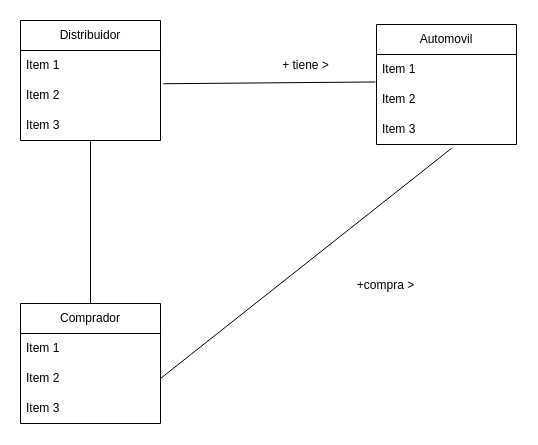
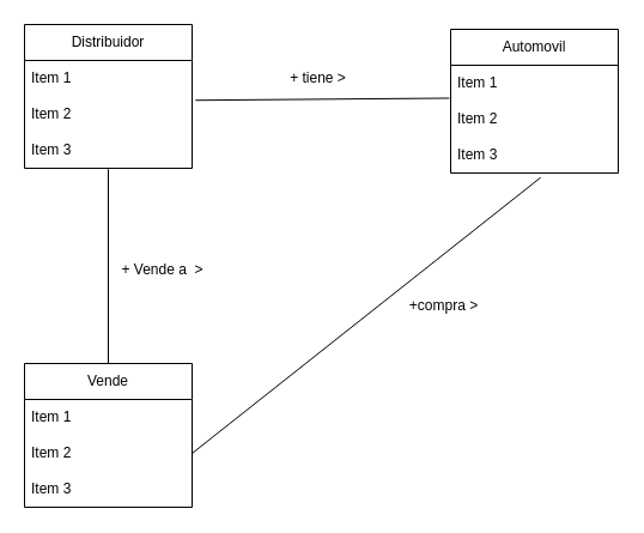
  <mxCell id="0" />
  <mxCell id="1" parent="0" />
  <mxCell id="2" value="Distribuidor" style="swimlane;fontStyle=0;childLayout=stackLayout;horizontal=1;startSize=30;horizontalStack=0;resizeParent=1;resizeParentMax=0;resizeLast=0;collapsible=1;marginBottom=0;whiteSpace=wrap;html=1;" parent="1" vertex="1"><mxGeometry x="20" y="20" width="140" height="120" as="geometry" /></mxCell>
  <mxCell id="3" value="Item 1" style="text;strokeColor=none;fillColor=none;align=left;verticalAlign=middle;spacingLeft=4;spacingRight=4;overflow=hidden;points=[[0,0.5],[1,0.5]];portConstraint=eastwest;rotatable=0;whiteSpace=wrap;html=1;" parent="2" vertex="1"><mxGeometry y="30" width="140" height="30" as="geometry" /></mxCell>
  <mxCell id="4" value="Item 2" style="text;strokeColor=none;fillColor=none;align=left;verticalAlign=middle;spacingLeft=4;spacingRight=4;overflow=hidden;points=[[0,0.5],[1,0.5]];portConstraint=eastwest;rotatable=0;whiteSpace=wrap;html=1;" parent="2" vertex="1"><mxGeometry y="60" width="140" height="30" as="geometry" /></mxCell>
  <mxCell id="5" value="Item 3" style="text;strokeColor=none;fillColor=none;align=left;verticalAlign=middle;spacingLeft=4;spacingRight=4;overflow=hidden;points=[[0,0.5],[1,0.5]];portConstraint=eastwest;rotatable=0;whiteSpace=wrap;html=1;" parent="2" vertex="1"><mxGeometry y="90" width="140" height="30" as="geometry" /></mxCell>
  <mxCell id="6" value="Automovil" style="swimlane;fontStyle=0;childLayout=stackLayout;horizontal=1;startSize=30;horizontalStack=0;resizeParent=1;resizeParentMax=0;resizeLast=0;collapsible=1;marginBottom=0;whiteSpace=wrap;html=1;" parent="1" vertex="1"><mxGeometry x="376" y="24" width="140" height="120" as="geometry" /></mxCell>
  <mxCell id="7" value="Item 1" style="text;align=left;verticalAlign=middle;spacingLeft=4;spacingRight=4;overflow=hidden;points=[[0,0.5],[1,0.5]];portConstraint=eastwest;rotatable=0;whiteSpace=wrap;html=1;" parent="6" vertex="1"><mxGeometry y="30" width="140" height="30" as="geometry" /></mxCell>
  <mxCell id="8" value="Item 2" style="text;strokeColor=none;fillColor=none;align=left;verticalAlign=middle;spacingLeft=4;spacingRight=4;overflow=hidden;points=[[0,0.5],[1,0.5]];portConstraint=eastwest;rotatable=0;whiteSpace=wrap;html=1;" parent="6" vertex="1"><mxGeometry y="60" width="140" height="30" as="geometry" /></mxCell>
  <mxCell id="9" value="Item 3" style="text;strokeColor=none;fillColor=none;align=left;verticalAlign=middle;spacingLeft=4;spacingRight=4;overflow=hidden;points=[[0,0.5],[1,0.5]];portConstraint=eastwest;rotatable=0;whiteSpace=wrap;html=1;" parent="6" vertex="1"><mxGeometry y="90" width="140" height="30" as="geometry" /></mxCell>
- <mxCell id="10" value="Comprador" style="swimlane;fontStyle=0;childLayout=stackLayout;horizontal=1;startSize=30;horizontalStack=0;resizeParent=1;resizeParentMax=0;resizeLast=0;collapsible=1;marginBottom=0;whiteSpace=wrap;html=1;" parent="1" vertex="1"><mxGeometry x="20" y="303" width="140" height="120" as="geometry" /></mxCell>
+ <mxCell id="10" value="Vende" style="swimlane;fontStyle=0;childLayout=stackLayout;horizontal=1;startSize=30;horizontalStack=0;resizeParent=1;resizeParentMax=0;resizeLast=0;collapsible=1;marginBottom=0;whiteSpace=wrap;html=1;" parent="1" vertex="1"><mxGeometry x="20" y="303" width="140" height="120" as="geometry" /></mxCell>
  <mxCell id="11" value="Item 1" style="text;strokeColor=none;fillColor=none;align=left;verticalAlign=middle;spacingLeft=4;spacingRight=4;overflow=hidden;points=[[0,0.5],[1,0.5]];portConstraint=eastwest;rotatable=0;whiteSpace=wrap;html=1;" parent="10" vertex="1"><mxGeometry y="30" width="140" height="30" as="geometry" /></mxCell>
  <mxCell id="12" value="Item 2" style="text;strokeColor=none;fillColor=none;align=left;verticalAlign=middle;spacingLeft=4;spacingRight=4;overflow=hidden;points=[[0,0.5],[1,0.5]];portConstraint=eastwest;rotatable=0;whiteSpace=wrap;html=1;" parent="10" vertex="1"><mxGeometry y="60" width="140" height="30" as="geometry" /></mxCell>
  <mxCell id="13" value="Item 3" style="text;strokeColor=none;fillColor=none;align=left;verticalAlign=middle;spacingLeft=4;spacingRight=4;overflow=hidden;points=[[0,0.5],[1,0.5]];portConstraint=eastwest;rotatable=0;whiteSpace=wrap;html=1;" parent="10" vertex="1"><mxGeometry y="90" width="140" height="30" as="geometry" /></mxCell>
  <mxCell id="14" value="" style="endArrow=none;html=1;exitX=0.5;exitY=0;exitDx=0;exitDy=0;entryX=0.5;entryY=1.028;entryDx=0;entryDy=0;entryPerimeter=0;" parent="1" source="10" target="5" edge="1"><mxGeometry width="50" height="50" relative="1" as="geometry"><mxPoint x="370" y="200" as="sourcePoint" /><mxPoint x="110" y="170" as="targetPoint" /></mxGeometry></mxCell>
  <mxCell id="15" value="" style="endArrow=none;html=1;exitX=1.02;exitY=0.108;exitDx=0;exitDy=0;exitPerimeter=0;entryX=-0.008;entryY=0.916;entryDx=0;entryDy=0;entryPerimeter=0;" parent="1" source="4" target="7" edge="1"><mxGeometry width="50" height="50" relative="1" as="geometry"><mxPoint x="370" y="200" as="sourcePoint" /><mxPoint x="420" y="150" as="targetPoint" /></mxGeometry></mxCell>
  <mxCell id="16" value="" style="endArrow=none;html=1;exitX=1;exitY=0.5;exitDx=0;exitDy=0;entryX=0.537;entryY=1.124;entryDx=0;entryDy=0;entryPerimeter=0;" parent="1" source="12" target="9" edge="1"><mxGeometry width="50" height="50" relative="1" as="geometry"><mxPoint x="370" y="200" as="sourcePoint" /><mxPoint x="420" y="150" as="targetPoint" /></mxGeometry></mxCell>
- <mxCell id="18" value="+ tiene &amp;gt;" style="text;html=1;align=center;verticalAlign=middle;resizable=0;points=[];autosize=1;strokeColor=none;fillColor=none;" parent="1" vertex="1"><mxGeometry x="270" y="50" width="70" height="30" as="geometry" /></mxCell>
- <mxCell id="19" value="+compra &amp;gt;" style="text;html=1;align=center;verticalAlign=middle;resizable=0;points=[];autosize=1;strokeColor=none;fillColor=none;" parent="1" vertex="1"><mxGeometry x="345" y="270" width="80" height="30" as="geometry" /></mxCell>
+ <mxCell id="17" value="+ Vende a&amp;nbsp; &amp;gt;&lt;br&gt;" style="text;html=1;align=center;verticalAlign=middle;resizable=0;points=[];autosize=1;strokeColor=none;fillColor=none;" parent="1" vertex="1"><mxGeometry x="90" y="210" width="90" height="30" as="geometry" /></mxCell>
+ <mxCell id="18" value="+ tiene &amp;gt;" style="text;html=1;align=center;verticalAlign=middle;resizable=0;points=[];autosize=1;strokeColor=none;fillColor=none;" parent="1" vertex="1"><mxGeometry x="230" y="50" width="70" height="30" as="geometry" /></mxCell>
+ <mxCell id="19" value="+compra &amp;gt;" style="text;html=1;align=center;verticalAlign=middle;resizable=0;points=[];autosize=1;strokeColor=none;fillColor=none;" parent="1" vertex="1"><mxGeometry x="330" y="240" width="80" height="30" as="geometry" /></mxCell>
